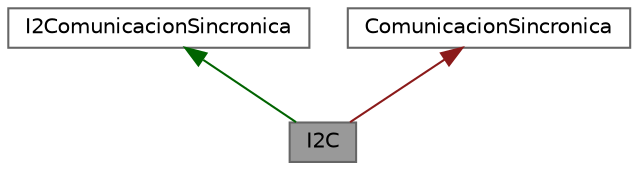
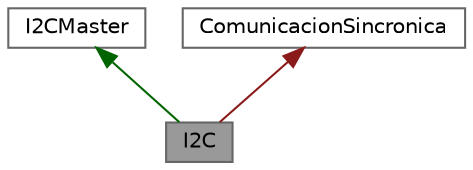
  digraph {
    node [color=gray40 fillcolor=white fontname=Helvetica fontsize=10 shape=box style=filled]
    edge [dir=back fontname=Helvetica fontsize=10 labelfontname=Helvetica labelfontsize=10 style=solid]
    n1 [fillcolor=grey60 fontcolor=black height=0.2 label=I2C width=0.4]
-   n2 [height=0.2 label=I2ComunicacionSincronica width=0.4]
+   n2 [height=0.2 label=I2CMaster width=0.4]
    n3 [height=0.2 label=ComunicacionSincronica width=0.4]
    n2 -> n1 [color=darkgreen]
    n3 -> n1 [color=firebrick4]
  }
